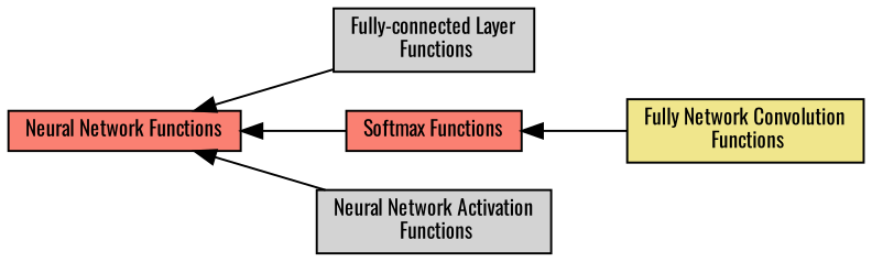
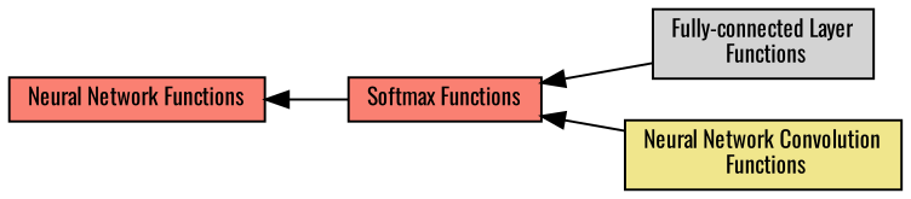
  digraph {
    fontname=Oswald
    rankdir=LR
    node [color=black fillcolor=lightgrey fontname=Oswald fontsize=10 shape=box style=filled]
    edge [dir=back fontname=Oswald fontsize=10 labelfontname=Helvetica labelfontsize=10 shape=plaintext style=solid]
    n1 [height=0.2 label="Fully-connected Layer\l Functions" width=0.4]
-   n2 [fillcolor=khaki height=0.2 label="Fully Network Convolution\l Functions" width=0.4]
+   n2 [fillcolor=khaki height=0.2 label="Neural Network Convolution\l Functions" width=0.4]
    n3 [fillcolor=salmon fontcolor=black height=0.2 label="Neural Network Functions" width=0.4]
    n4 [fillcolor=salmon height=0.2 label="Softmax Functions" width=0.4]
-   n5 [height=0.2 label="Neural Network Activation\l Functions" width=0.4]
-   n3 -> n1
+   n4 -> n1
    n3 -> n4
-   n3 -> n5
    n4 -> n2
  }
